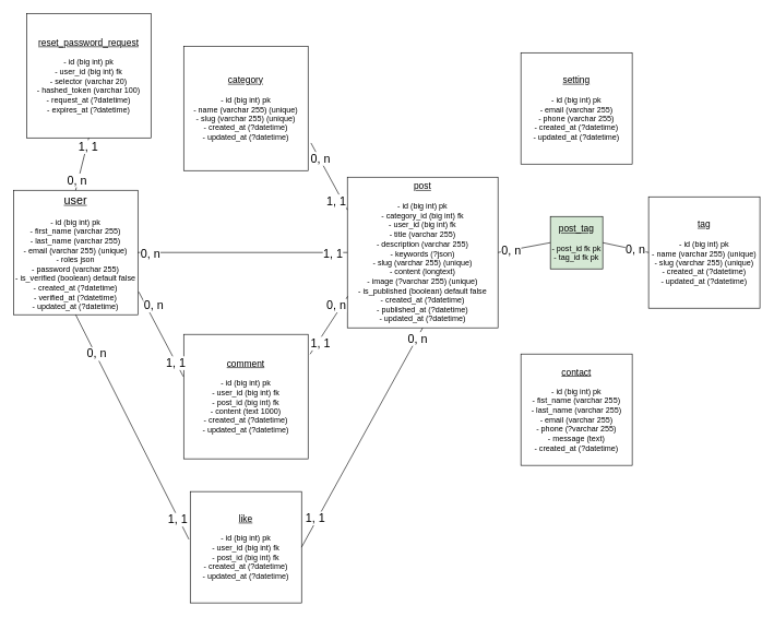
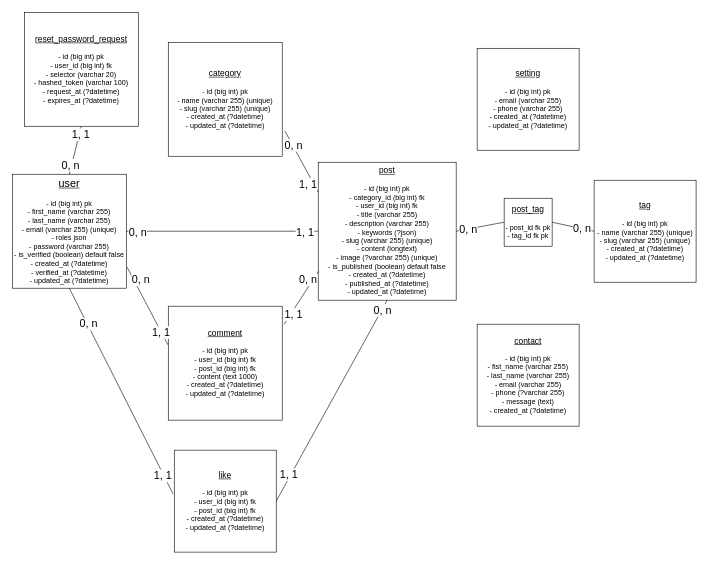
  <mxCell id="0" />
  <mxCell id="1" parent="0" />
  <mxCell id="2" value="&lt;font style=&quot;font-size: 18px;&quot;&gt;&lt;u style=&quot;&quot;&gt;user&lt;/u&gt;&lt;/font&gt;&lt;br&gt;&lt;br&gt;- id (big int) pk&lt;br&gt;- first_name (varchar 255)&lt;br&gt;- last_name (varchar 255)&lt;br&gt;- email (varchar 255) (unique)&lt;br&gt;- roles json&lt;br&gt;- password (varchar 255)&lt;br&gt;- is_verified (boolean) default false&lt;br&gt;- created_at (?datetime)&lt;br&gt;- verified_at (?datetime)&lt;br&gt;- updated_at (?datetime)" style="whiteSpace=wrap;html=1;aspect=fixed;" parent="1" vertex="1"><mxGeometry x="20" y="290" width="190" height="190" as="geometry" /></mxCell>
  <mxCell id="3" value="&lt;font style=&quot;font-size: 14px;&quot;&gt;&lt;u style=&quot;&quot;&gt;reset_password_request&lt;/u&gt;&lt;/font&gt;&lt;br&gt;&lt;br&gt;- id (big int) pk&lt;br&gt;- user_id (big int) fk&lt;br&gt;- selector (varchar 20)&lt;br&gt;- hashed_token (varchar 100)&lt;br&gt;- request_at (?datetime)&lt;br&gt;- expires_at (?datetime)" style="whiteSpace=wrap;html=1;aspect=fixed;" parent="1" vertex="1"><mxGeometry x="40" y="20" width="190" height="190" as="geometry" /></mxCell>
  <mxCell id="4" value="" style="endArrow=none;html=1;fontSize=18;exitX=0.5;exitY=0;exitDx=0;exitDy=0;entryX=0.5;entryY=1;entryDx=0;entryDy=0;" parent="1" source="2" target="3" edge="1"><mxGeometry width="50" height="50" relative="1" as="geometry"><mxPoint x="340" y="450" as="sourcePoint" /><mxPoint x="390" y="400" as="targetPoint" /></mxGeometry></mxCell>
  <mxCell id="5" value="0, n" style="edgeLabel;html=1;align=center;verticalAlign=middle;resizable=0;points=[];fontSize=18;" parent="4" vertex="1" connectable="0"><mxGeometry x="-0.722" y="1" relative="1" as="geometry"><mxPoint y="-5" as="offset" /></mxGeometry></mxCell>
  <mxCell id="6" value="1, 1" style="edgeLabel;html=1;align=center;verticalAlign=middle;resizable=0;points=[];fontSize=18;" parent="4" vertex="1" connectable="0"><mxGeometry x="0.792" y="-1" relative="1" as="geometry"><mxPoint y="5" as="offset" /></mxGeometry></mxCell>
  <mxCell id="7" value="&lt;font style=&quot;font-size: 14px;&quot;&gt;&lt;u style=&quot;&quot;&gt;category&lt;/u&gt;&lt;/font&gt;&lt;br&gt;&lt;br&gt;- id (big int) pk&lt;br&gt;- name (varchar 255) (unique)&lt;br&gt;- slug (varchar 255) (unique)&lt;br&gt;- created_at (?datetime)&lt;br&gt;- updated_at (?datetime)" style="whiteSpace=wrap;html=1;aspect=fixed;" parent="1" vertex="1"><mxGeometry x="280" y="70" width="190" height="190" as="geometry" /></mxCell>
  <mxCell id="8" value="&lt;font style=&quot;font-size: 14px;&quot;&gt;&lt;u style=&quot;&quot;&gt;post&lt;/u&gt;&lt;/font&gt;&lt;br&gt;&lt;br&gt;- id (big int) pk&lt;br&gt;&lt;div style=&quot;&quot;&gt;&lt;span style=&quot;background-color: initial;&quot;&gt;- category_id (big int) fk&lt;/span&gt;&lt;/div&gt;&lt;div style=&quot;&quot;&gt;&lt;span style=&quot;background-color: initial;&quot;&gt;- user_id (big int) fk&lt;/span&gt;&lt;/div&gt;&lt;div style=&quot;&quot;&gt;&lt;span style=&quot;background-color: initial;&quot;&gt;- title (varchar 255)&lt;/span&gt;&lt;/div&gt;- description (varchar 255)&lt;br&gt;- keywords (?json)&lt;br&gt;- slug (varchar 255) (unique)&lt;br&gt;- content (longtext)&lt;br&gt;- image (?varchar 255) (unique)&lt;br&gt;- is_published (boolean) default false&lt;br&gt;- created_at (?datetime)&lt;br&gt;- published_at (?datetime)&lt;br&gt;- updated_at (?datetime)" style="whiteSpace=wrap;html=1;aspect=fixed;" parent="1" vertex="1"><mxGeometry x="530" y="270" width="230" height="230" as="geometry" /></mxCell>
  <mxCell id="9" value="" style="endArrow=none;html=1;entryX=0;entryY=0.217;entryDx=0;entryDy=0;exitX=1.023;exitY=0.778;exitDx=0;exitDy=0;entryPerimeter=0;exitPerimeter=0;" parent="1" source="7" target="8" edge="1"><mxGeometry width="50" height="50" relative="1" as="geometry"><mxPoint x="570" y="320" as="sourcePoint" /><mxPoint x="620" y="270" as="targetPoint" /></mxGeometry></mxCell>
  <mxCell id="10" value="&lt;font style=&quot;font-size: 18px;&quot;&gt;0, n&lt;/font&gt;" style="edgeLabel;html=1;align=center;verticalAlign=middle;resizable=0;points=[];" parent="9" vertex="1" connectable="0"><mxGeometry x="-0.541" y="1" relative="1" as="geometry"><mxPoint as="offset" /></mxGeometry></mxCell>
  <mxCell id="11" value="1, 1" style="edgeLabel;html=1;align=center;verticalAlign=middle;resizable=0;points=[];fontSize=18;" parent="9" vertex="1" connectable="0"><mxGeometry x="0.761" y="1" relative="1" as="geometry"><mxPoint x="-12" as="offset" /></mxGeometry></mxCell>
  <mxCell id="12" value="" style="endArrow=none;html=1;exitX=1;exitY=0.5;exitDx=0;exitDy=0;entryX=0;entryY=0.5;entryDx=0;entryDy=0;" parent="1" source="2" target="8" edge="1"><mxGeometry width="50" height="50" relative="1" as="geometry"><mxPoint x="490" y="360" as="sourcePoint" /><mxPoint x="540" y="310" as="targetPoint" /></mxGeometry></mxCell>
  <mxCell id="13" value="0, n" style="edgeLabel;html=1;align=center;verticalAlign=middle;resizable=0;points=[];fontSize=18;" parent="12" vertex="1" connectable="0"><mxGeometry x="-0.89" y="-1" relative="1" as="geometry"><mxPoint as="offset" /></mxGeometry></mxCell>
  <mxCell id="14" value="1, 1" style="edgeLabel;html=1;align=center;verticalAlign=middle;resizable=0;points=[];fontSize=18;" parent="12" vertex="1" connectable="0"><mxGeometry x="0.859" y="-2" relative="1" as="geometry"><mxPoint as="offset" /></mxGeometry></mxCell>
  <mxCell id="15" value="&lt;font style=&quot;font-size: 14px;&quot;&gt;&lt;u style=&quot;&quot;&gt;comment&lt;/u&gt;&lt;/font&gt;&lt;br&gt;&lt;br&gt;- id (big int) pk&lt;br&gt;- user_id (big int) fk&lt;br&gt;- post_id (big int) fk&lt;br&gt;- content (text 1000)&lt;br&gt;- created_at (?datetime)&lt;br&gt;- updated_at (?datetime)" style="whiteSpace=wrap;html=1;aspect=fixed;" parent="1" vertex="1"><mxGeometry x="280" y="510" width="190" height="190" as="geometry" /></mxCell>
  <mxCell id="16" value="" style="endArrow=none;html=1;fontSize=18;exitX=1.007;exitY=0.816;exitDx=0;exitDy=0;entryX=-0.003;entryY=0.339;entryDx=0;entryDy=0;entryPerimeter=0;exitPerimeter=0;" parent="1" source="2" target="15" edge="1"><mxGeometry width="50" height="50" relative="1" as="geometry"><mxPoint x="570" y="430" as="sourcePoint" /><mxPoint x="620" y="380" as="targetPoint" /></mxGeometry></mxCell>
  <mxCell id="17" value="0, n" style="edgeLabel;html=1;align=center;verticalAlign=middle;resizable=0;points=[];fontSize=18;" parent="16" vertex="1" connectable="0"><mxGeometry x="-0.757" y="1" relative="1" as="geometry"><mxPoint x="13" y="5" as="offset" /></mxGeometry></mxCell>
  <mxCell id="18" value="1, 1" style="edgeLabel;html=1;align=center;verticalAlign=middle;resizable=0;points=[];fontSize=18;" parent="16" vertex="1" connectable="0"><mxGeometry x="0.672" y="-1" relative="1" as="geometry"><mxPoint as="offset" /></mxGeometry></mxCell>
  <mxCell id="19" value="" style="endArrow=none;html=1;fontSize=18;entryX=0.002;entryY=0.791;entryDx=0;entryDy=0;exitX=1.016;exitY=0.159;exitDx=0;exitDy=0;exitPerimeter=0;entryPerimeter=0;" parent="1" source="15" target="8" edge="1"><mxGeometry width="50" height="50" relative="1" as="geometry"><mxPoint x="570" y="420" as="sourcePoint" /><mxPoint x="620" y="370" as="targetPoint" /></mxGeometry></mxCell>
  <mxCell id="20" value="1, 1" style="edgeLabel;html=1;align=center;verticalAlign=middle;resizable=0;points=[];fontSize=18;" parent="19" vertex="1" connectable="0"><mxGeometry x="-0.745" relative="1" as="geometry"><mxPoint x="8" y="-6" as="offset" /></mxGeometry></mxCell>
  <mxCell id="21" value="0, n" style="edgeLabel;html=1;align=center;verticalAlign=middle;resizable=0;points=[];fontSize=18;" parent="19" vertex="1" connectable="0"><mxGeometry x="0.589" y="-1" relative="1" as="geometry"><mxPoint x="-7" y="-5" as="offset" /></mxGeometry></mxCell>
  <mxCell id="22" value="&lt;font style=&quot;font-size: 14px;&quot;&gt;&lt;u style=&quot;&quot;&gt;tag&lt;/u&gt;&lt;/font&gt;&lt;br&gt;&lt;br&gt;- id (big int) pk&lt;br&gt;- name (varchar 255) (unique)&lt;br&gt;- slug (varchar 255) (unique)&lt;br&gt;- created_at (?datetime)&lt;br&gt;- updated_at (?datetime)" style="whiteSpace=wrap;html=1;aspect=fixed;" parent="1" vertex="1"><mxGeometry x="990" y="300" width="170" height="170" as="geometry" /></mxCell>
- <mxCell id="23" value="&lt;font style=&quot;font-size: 14px;&quot;&gt;&lt;u style=&quot;&quot;&gt;post_tag&lt;/u&gt;&lt;/font&gt;&lt;br&gt;&lt;br&gt;- post_id fk pk&lt;br&gt;- tag_id fk pk" style="whiteSpace=wrap;html=1;aspect=fixed;fillColor=#d5e8d4;" parent="1" vertex="1"><mxGeometry x="840" y="330" width="80" height="80" as="geometry" /></mxCell>
+ <mxCell id="23" value="&lt;font style=&quot;font-size: 14px;&quot;&gt;&lt;u style=&quot;&quot;&gt;post_tag&lt;/u&gt;&lt;/font&gt;&lt;br&gt;&lt;br&gt;- post_id fk pk&lt;br&gt;- tag_id fk pk" style="whiteSpace=wrap;html=1;aspect=fixed;" parent="1" vertex="1"><mxGeometry x="840" y="330" width="80" height="80" as="geometry" /></mxCell>
  <mxCell id="24" value="" style="endArrow=none;html=1;fontSize=18;entryX=0;entryY=0.5;entryDx=0;entryDy=0;exitX=1;exitY=0.5;exitDx=0;exitDy=0;" parent="1" source="23" target="22" edge="1"><mxGeometry width="50" height="50" relative="1" as="geometry"><mxPoint x="590" y="410" as="sourcePoint" /><mxPoint x="640" y="360" as="targetPoint" /></mxGeometry></mxCell>
  <mxCell id="25" value="0, n" style="edgeLabel;html=1;align=center;verticalAlign=middle;resizable=0;points=[];fontSize=18;" parent="24" vertex="1" connectable="0"><mxGeometry x="0.218" y="-1" relative="1" as="geometry"><mxPoint x="7" y="-1" as="offset" /></mxGeometry></mxCell>
  <mxCell id="26" value="" style="endArrow=none;html=1;fontSize=18;entryX=0;entryY=0.5;entryDx=0;entryDy=0;exitX=1;exitY=0.5;exitDx=0;exitDy=0;" parent="1" source="8" target="23" edge="1"><mxGeometry width="50" height="50" relative="1" as="geometry"><mxPoint x="790" y="390" as="sourcePoint" /><mxPoint x="640" y="360" as="targetPoint" /></mxGeometry></mxCell>
  <mxCell id="27" value="0, n" style="edgeLabel;html=1;align=center;verticalAlign=middle;resizable=0;points=[];fontSize=18;" parent="26" vertex="1" connectable="0"><mxGeometry x="-0.659" y="1" relative="1" as="geometry"><mxPoint x="6" y="1" as="offset" /></mxGeometry></mxCell>
  <mxCell id="28" value="&lt;font style=&quot;font-size: 14px;&quot;&gt;&lt;u style=&quot;&quot;&gt;contact&lt;/u&gt;&lt;/font&gt;&lt;br&gt;&lt;br&gt;- id (big int) pk&lt;br&gt;- fist_name (varchar 255)&lt;br&gt;- last_name (varchar 255)&lt;br&gt;- email (varchar 255)&lt;br&gt;- phone (?varchar 255)&lt;br&gt;- message (text)&lt;br&gt;- created_at (?datetime)" style="whiteSpace=wrap;html=1;aspect=fixed;" parent="1" vertex="1"><mxGeometry x="795" y="540" width="170" height="170" as="geometry" /></mxCell>
  <mxCell id="29" value="&lt;font style=&quot;font-size: 14px;&quot;&gt;&lt;u style=&quot;&quot;&gt;setting&lt;/u&gt;&lt;/font&gt;&lt;br&gt;&lt;br&gt;- id (big int) pk&lt;br&gt;- email (varchar 255)&lt;br&gt;- phone (varchar 255)&lt;br&gt;- created_at (?datetime)&lt;br&gt;- updated_at (?datetime)" style="whiteSpace=wrap;html=1;aspect=fixed;" parent="1" vertex="1"><mxGeometry x="795" y="80" width="170" height="170" as="geometry" /></mxCell>
  <mxCell id="30" value="&lt;font style=&quot;font-size: 14px;&quot;&gt;&lt;u style=&quot;&quot;&gt;like&lt;/u&gt;&lt;/font&gt;&lt;br&gt;&lt;br&gt;- id (big int) pk&lt;br&gt;- user_id (big int) fk&lt;br&gt;- post_id (big int) fk&lt;br&gt;- created_at (?datetime)&lt;br&gt;- updated_at (?datetime)" style="whiteSpace=wrap;html=1;aspect=fixed;" parent="1" vertex="1"><mxGeometry x="290" y="750" width="170" height="170" as="geometry" /></mxCell>
  <mxCell id="31" value="" style="endArrow=none;html=1;fontSize=18;entryX=0.5;entryY=1;entryDx=0;entryDy=0;exitX=-0.012;exitY=0.429;exitDx=0;exitDy=0;exitPerimeter=0;" parent="1" source="30" target="2" edge="1"><mxGeometry width="50" height="50" relative="1" as="geometry"><mxPoint x="110" y="550" as="sourcePoint" /><mxPoint x="160" y="500" as="targetPoint" /></mxGeometry></mxCell>
  <mxCell id="32" value="0, n" style="edgeLabel;html=1;align=center;verticalAlign=middle;resizable=0;points=[];fontSize=18;" parent="31" vertex="1" connectable="0"><mxGeometry x="0.651" y="-1" relative="1" as="geometry"><mxPoint as="offset" /></mxGeometry></mxCell>
  <mxCell id="33" value="1, 1" style="edgeLabel;html=1;align=center;verticalAlign=middle;resizable=0;points=[];fontSize=18;" parent="31" vertex="1" connectable="0"><mxGeometry x="-0.655" y="1" relative="1" as="geometry"><mxPoint x="13" y="28" as="offset" /></mxGeometry></mxCell>
  <mxCell id="34" value="" style="endArrow=none;html=1;fontSize=18;exitX=1;exitY=0.5;exitDx=0;exitDy=0;entryX=0.5;entryY=1;entryDx=0;entryDy=0;" parent="1" source="30" target="8" edge="1"><mxGeometry width="50" height="50" relative="1" as="geometry"><mxPoint x="670" y="860" as="sourcePoint" /><mxPoint x="720" y="810" as="targetPoint" /></mxGeometry></mxCell>
  <mxCell id="35" value="1, 1" style="edgeLabel;html=1;align=center;verticalAlign=middle;resizable=0;points=[];fontSize=18;" parent="34" vertex="1" connectable="0"><mxGeometry x="-0.782" relative="1" as="geometry"><mxPoint y="-8" as="offset" /></mxGeometry></mxCell>
  <mxCell id="36" value="0, n" style="edgeLabel;html=1;align=center;verticalAlign=middle;resizable=0;points=[];fontSize=18;" parent="34" vertex="1" connectable="0"><mxGeometry x="0.9" y="-1" relative="1" as="geometry"><mxPoint as="offset" /></mxGeometry></mxCell>
